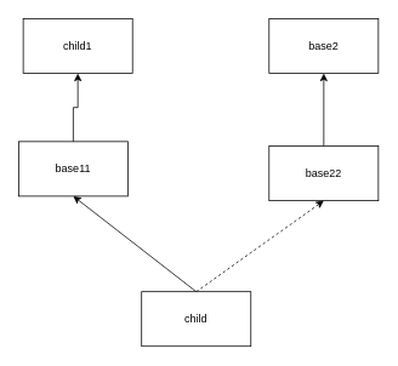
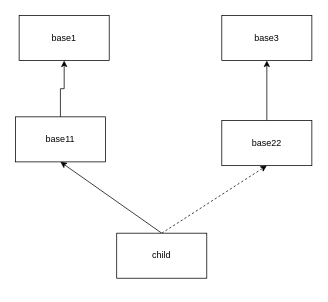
  <mxCell id="0" />
  <mxCell id="1" parent="0" />
  <mxCell id="2" value="" style="edgeStyle=orthogonalEdgeStyle;rounded=0;orthogonalLoop=1;jettySize=auto;html=1;" edge="1" parent="1" source="3" target="4"><mxGeometry relative="1" as="geometry" /></mxCell>
  <mxCell id="3" value="base11" style="rounded=0;whiteSpace=wrap;html=1;" vertex="1" parent="1"><mxGeometry x="20" y="155" width="120" height="60" as="geometry" /></mxCell>
- <mxCell id="4" value="child1" style="rounded=0;whiteSpace=wrap;html=1;" vertex="1" parent="1"><mxGeometry x="25" y="20" width="120" height="60" as="geometry" /></mxCell>
+ <mxCell id="4" value="base1" style="rounded=0;whiteSpace=wrap;html=1;" vertex="1" parent="1"><mxGeometry x="25" y="20" width="120" height="60" as="geometry" /></mxCell>
  <mxCell id="5" value="" style="edgeStyle=orthogonalEdgeStyle;rounded=0;orthogonalLoop=1;jettySize=auto;html=1;" edge="1" source="6" target="7" parent="1"><mxGeometry relative="1" as="geometry" /></mxCell>
  <mxCell id="6" value="base22" style="rounded=0;whiteSpace=wrap;html=1;" vertex="1" parent="1"><mxGeometry x="295" y="160" width="120" height="60" as="geometry" /></mxCell>
- <mxCell id="7" value="base2" style="rounded=0;whiteSpace=wrap;html=1;" vertex="1" parent="1"><mxGeometry x="295" y="20" width="120" height="60" as="geometry" /></mxCell>
+ <mxCell id="7" value="base3" style="rounded=0;whiteSpace=wrap;html=1;" vertex="1" parent="1"><mxGeometry x="295" y="20" width="120" height="60" as="geometry" /></mxCell>
  <mxCell id="8" style="rounded=0;orthogonalLoop=1;jettySize=auto;html=1;exitX=0.5;exitY=0;exitDx=0;exitDy=0;entryX=0.5;entryY=1;entryDx=0;entryDy=0;" edge="1" parent="1" source="10" target="3"><mxGeometry relative="1" as="geometry" /></mxCell>
  <mxCell id="9" style="edgeStyle=none;rounded=0;orthogonalLoop=1;jettySize=auto;html=1;exitX=0.5;exitY=0;exitDx=0;exitDy=0;entryX=0.5;entryY=1;entryDx=0;entryDy=0;dashed=1;" edge="1" parent="1" source="10" target="6"><mxGeometry relative="1" as="geometry" /></mxCell>
- <mxCell id="10" value="child" style="rounded=0;whiteSpace=wrap;html=1;" vertex="1" parent="1"><mxGeometry x="155" y="320" width="120" height="60" as="geometry" /></mxCell>
+ <mxCell id="10" value="child" style="rounded=0;whiteSpace=wrap;html=1;" vertex="1" parent="1"><mxGeometry x="155" y="310" width="120" height="60" as="geometry" /></mxCell>
